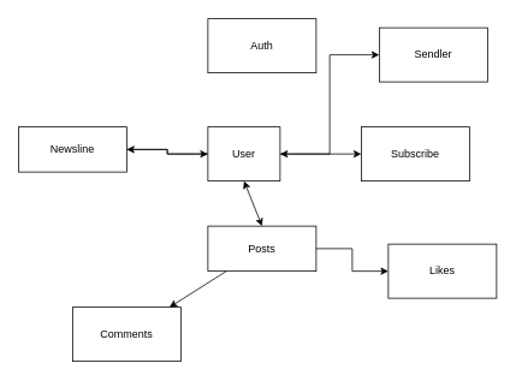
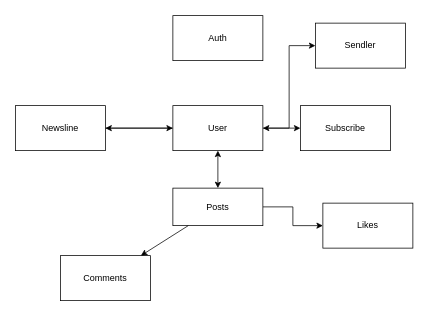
  <mxCell id="0" />
  <mxCell id="1" parent="0" />
  <mxCell id="2" value="Auth" style="rounded=0;whiteSpace=wrap;html=1;" vertex="1" parent="1"><mxGeometry x="230" y="20" width="120" height="60" as="geometry" /></mxCell>
  <mxCell id="3" style="edgeStyle=orthogonalEdgeStyle;rounded=0;orthogonalLoop=1;jettySize=auto;html=1;" edge="1" parent="1" source="4" target="6"><mxGeometry relative="1" as="geometry" /></mxCell>
  <mxCell id="4" value="Posts" style="rounded=0;whiteSpace=wrap;html=1;" vertex="1" parent="1"><mxGeometry x="230" y="250" width="120" height="50" as="geometry" /></mxCell>
  <mxCell id="5" value="Comments" style="rounded=0;whiteSpace=wrap;html=1;" vertex="1" parent="1"><mxGeometry x="80" y="340" width="120" height="60" as="geometry" /></mxCell>
  <mxCell id="6" value="Likes" style="rounded=0;whiteSpace=wrap;html=1;" vertex="1" parent="1"><mxGeometry x="430" y="270" width="120" height="60" as="geometry" /></mxCell>
  <mxCell id="7" style="edgeStyle=orthogonalEdgeStyle;rounded=0;orthogonalLoop=1;jettySize=auto;html=1;entryX=0;entryY=0.5;entryDx=0;entryDy=0;" edge="1" parent="1" source="8" target="12"><mxGeometry relative="1" as="geometry" /></mxCell>
- <mxCell id="8" value="Newsline" style="rounded=0;whiteSpace=wrap;html=1;" vertex="1" parent="1"><mxGeometry x="20" y="140" width="120" height="50" as="geometry" /></mxCell>
+ <mxCell id="8" value="Newsline" style="rounded=0;whiteSpace=wrap;html=1;" vertex="1" parent="1"><mxGeometry x="20" y="140" width="120" height="60" as="geometry" /></mxCell>
  <mxCell id="9" value="Sendler" style="rounded=0;whiteSpace=wrap;html=1;" vertex="1" parent="1"><mxGeometry x="420" y="30" width="120" height="60" as="geometry" /></mxCell>
  <mxCell id="10" style="edgeStyle=orthogonalEdgeStyle;rounded=0;orthogonalLoop=1;jettySize=auto;html=1;entryX=1;entryY=0.5;entryDx=0;entryDy=0;" edge="1" parent="1" source="12" target="8"><mxGeometry relative="1" as="geometry" /></mxCell>
  <mxCell id="11" style="edgeStyle=orthogonalEdgeStyle;rounded=0;orthogonalLoop=1;jettySize=auto;html=1;entryX=0;entryY=0.5;entryDx=0;entryDy=0;" edge="1" parent="1" source="12" target="9"><mxGeometry relative="1" as="geometry" /></mxCell>
- <mxCell id="12" value="User" style="rounded=0;whiteSpace=wrap;html=1;" vertex="1" parent="1"><mxGeometry x="230" y="140" width="80" height="60" as="geometry" /></mxCell>
+ <mxCell id="12" value="User" style="rounded=0;whiteSpace=wrap;html=1;" vertex="1" parent="1"><mxGeometry x="230" y="140" width="120" height="60" as="geometry" /></mxCell>
  <mxCell id="13" value="Subscribe" style="rounded=0;whiteSpace=wrap;html=1;" vertex="1" parent="1"><mxGeometry x="400" y="140" width="120" height="60" as="geometry" /></mxCell>
  <mxCell id="14" value="" style="endArrow=classic;startArrow=classic;html=1;rounded=0;entryX=0.5;entryY=1;entryDx=0;entryDy=0;exitX=0.5;exitY=0;exitDx=0;exitDy=0;" edge="1" parent="1" source="4" target="12"><mxGeometry width="50" height="50" relative="1" as="geometry"><mxPoint x="330" y="320" as="sourcePoint" /><mxPoint x="380" y="270" as="targetPoint" /></mxGeometry></mxCell>
  <mxCell id="15" value="" style="endArrow=classic;html=1;rounded=0;" edge="1" parent="1" source="4" target="5"><mxGeometry width="50" height="50" relative="1" as="geometry"><mxPoint x="330" y="320" as="sourcePoint" /><mxPoint x="380" y="270" as="targetPoint" /></mxGeometry></mxCell>
  <mxCell id="16" value="" style="endArrow=classic;startArrow=classic;html=1;rounded=0;entryX=0;entryY=0.5;entryDx=0;entryDy=0;exitX=1;exitY=0.5;exitDx=0;exitDy=0;" edge="1" parent="1" source="12" target="13"><mxGeometry width="50" height="50" relative="1" as="geometry"><mxPoint x="330" y="320" as="sourcePoint" /><mxPoint x="380" y="270" as="targetPoint" /></mxGeometry></mxCell>
